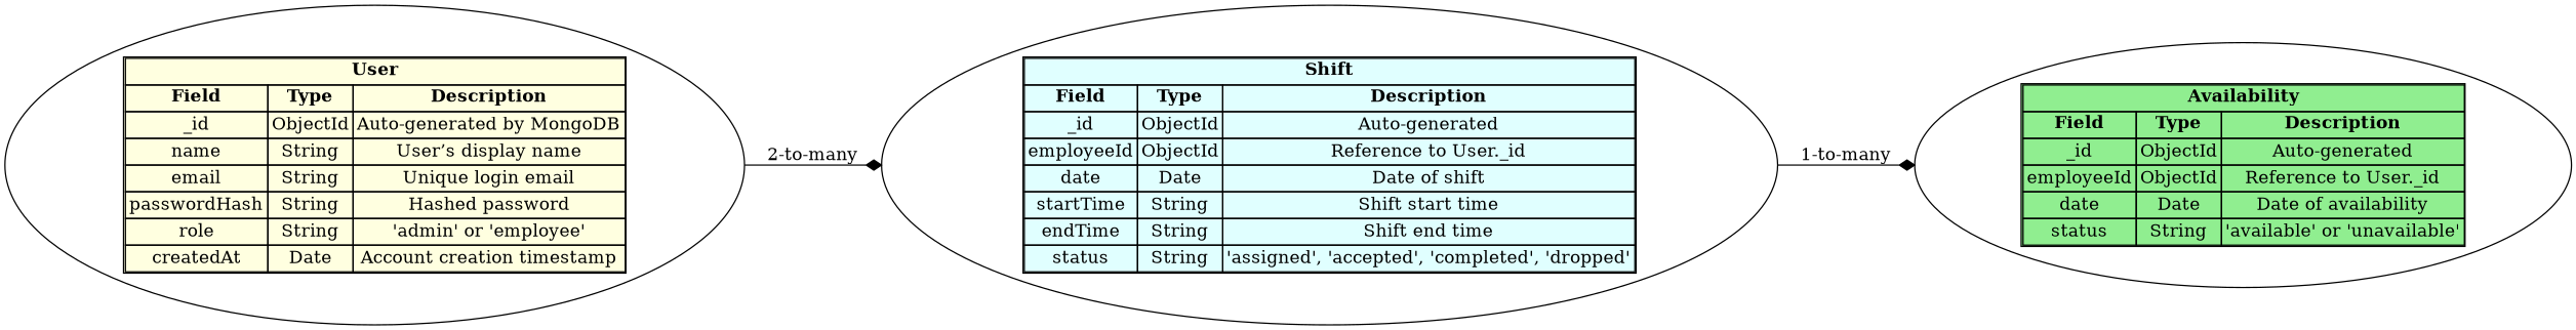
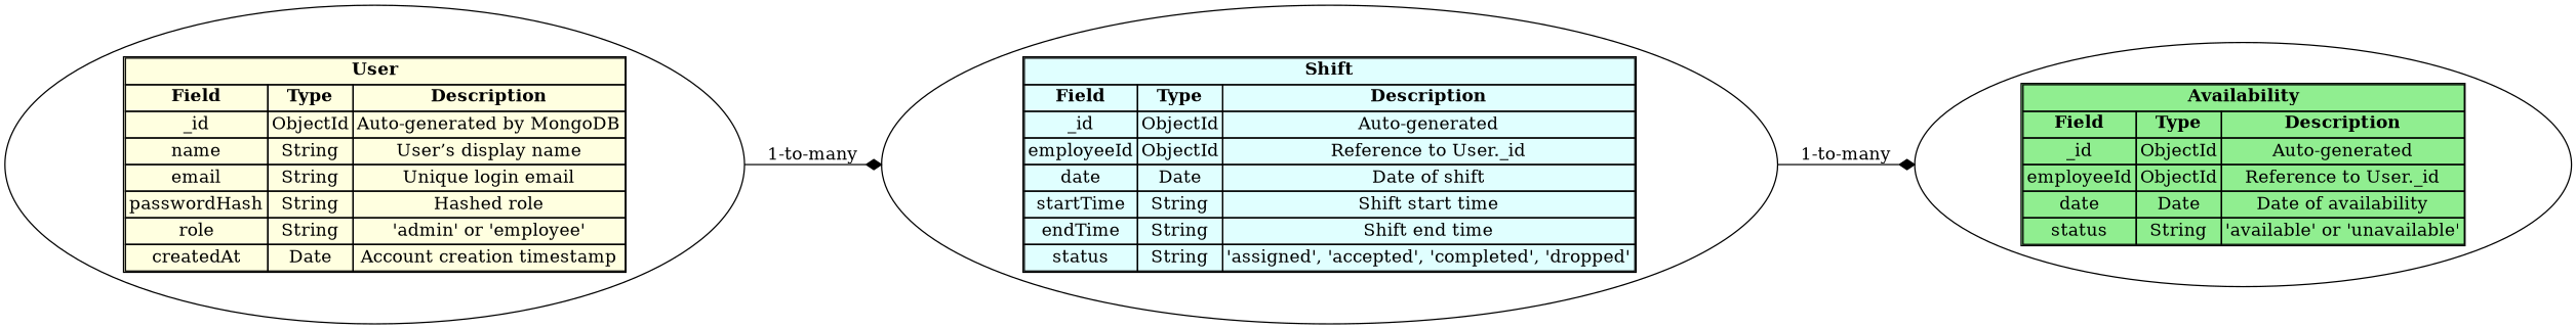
  digraph {
    rankdir=LR
    edge [arrowhead=diamond]
-   n1 [label=< <TABLE BORDER="1" CELLBORDER="1" CELLSPACING="0" BGCOLOR="lightyellow">   <TR><TD COLSPAN="3"><B>User</B></TD></TR>   <TR><TD><B>Field</B></TD><TD><B>Type</B></TD><TD><B>Description</B></TD></TR>   <TR><TD>_id</TD><TD>ObjectId</TD><TD>Auto-generated by MongoDB</TD></TR>   <TR><TD>name</TD><TD>String</TD><TD>User’s display name</TD></TR>   <TR><TD>email</TD><TD>String</TD><TD>Unique login email</TD></TR>   <TR><TD>passwordHash</TD><TD>String</TD><TD>Hashed password</TD></TR>   <TR><TD>role</TD><TD>String</TD><TD>'admin' or 'employee'</TD></TR>   <TR><TD>createdAt</TD><TD>Date</TD><TD>Account creation timestamp</TD></TR> </TABLE> >]
+   n1 [label=< <TABLE BORDER="1" CELLBORDER="1" CELLSPACING="0" BGCOLOR="lightyellow">   <TR><TD COLSPAN="3"><B>User</B></TD></TR>   <TR><TD><B>Field</B></TD><TD><B>Type</B></TD><TD><B>Description</B></TD></TR>   <TR><TD>_id</TD><TD>ObjectId</TD><TD>Auto-generated by MongoDB</TD></TR>   <TR><TD>name</TD><TD>String</TD><TD>User’s display name</TD></TR>   <TR><TD>email</TD><TD>String</TD><TD>Unique login email</TD></TR>   <TR><TD>passwordHash</TD><TD>String</TD><TD>Hashed role</TD></TR>   <TR><TD>role</TD><TD>String</TD><TD>'admin' or 'employee'</TD></TR>   <TR><TD>createdAt</TD><TD>Date</TD><TD>Account creation timestamp</TD></TR> </TABLE> >]
    n2 [label=< <TABLE BORDER="1" CELLBORDER="1" CELLSPACING="0" BGCOLOR="lightcyan">   <TR><TD COLSPAN="3"><B>Shift</B></TD></TR>   <TR><TD><B>Field</B></TD><TD><B>Type</B></TD><TD><B>Description</B></TD></TR>   <TR><TD>_id</TD><TD>ObjectId</TD><TD>Auto-generated</TD></TR>   <TR><TD>employeeId</TD><TD>ObjectId</TD><TD>Reference to User._id</TD></TR>   <TR><TD>date</TD><TD>Date</TD><TD>Date of shift</TD></TR>   <TR><TD>startTime</TD><TD>String</TD><TD>Shift start time</TD></TR>   <TR><TD>endTime</TD><TD>String</TD><TD>Shift end time</TD></TR>   <TR><TD>status</TD><TD>String</TD><TD>'assigned', 'accepted', 'completed', 'dropped'</TD></TR> </TABLE> >]
    n3 [label=< <TABLE BORDER="1" CELLBORDER="1" CELLSPACING="0" BGCOLOR="lightgreen">   <TR><TD COLSPAN="3"><B>Availability</B></TD></TR>   <TR><TD><B>Field</B></TD><TD><B>Type</B></TD><TD><B>Description</B></TD></TR>   <TR><TD>_id</TD><TD>ObjectId</TD><TD>Auto-generated</TD></TR>   <TR><TD>employeeId</TD><TD>ObjectId</TD><TD>Reference to User._id</TD></TR>   <TR><TD>date</TD><TD>Date</TD><TD>Date of availability</TD></TR>   <TR><TD>status</TD><TD>String</TD><TD>'available' or 'unavailable'</TD></TR> </TABLE> >]
-   n1 -> n2 [label="2-to-many"]
+   n1 -> n2 [label="1-to-many"]
    n2 -> n3 [label="1-to-many"]
  }
